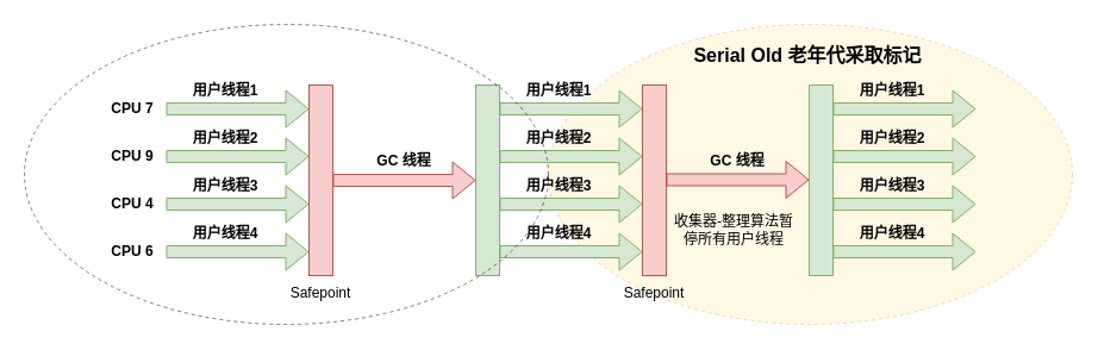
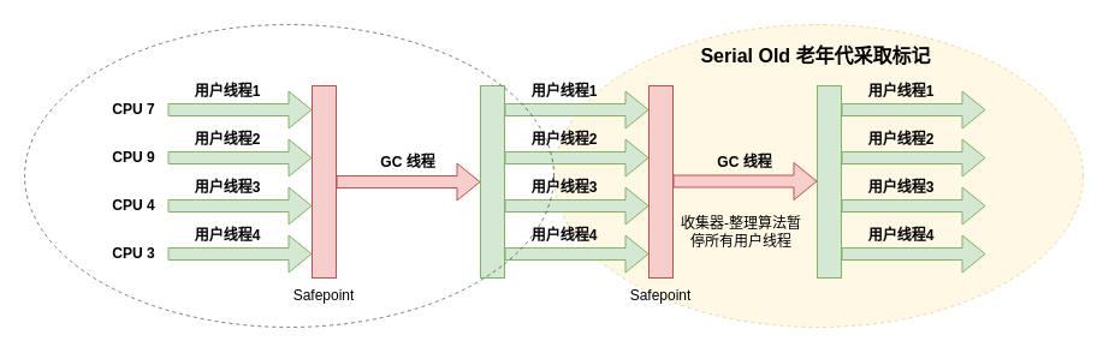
  <mxCell id="0" />
  <mxCell id="1" parent="0" />
  <mxCell id="2" value="" style="ellipse;whiteSpace=wrap;html=1;dashed=1;fillColor=#fff2cc;container=0;strokeColor=#d6b656;opacity=50;" parent="1" vertex="1"><mxGeometry x="460" y="20" width="440" height="252" as="geometry" /></mxCell>
  <mxCell id="3" value="" style="shape=flexArrow;endArrow=classic;html=1;rounded=0;fillColor=#f8cecc;strokeColor=#b85450;movable=1;resizable=1;rotatable=1;deletable=1;editable=1;locked=0;connectable=1;" parent="1" edge="1"><mxGeometry width="50" height="50" relative="1" as="geometry"><mxPoint x="279" y="151" as="sourcePoint" /><mxPoint x="399" y="151" as="targetPoint" /></mxGeometry></mxCell>
  <mxCell id="4" value="" style="rounded=0;whiteSpace=wrap;html=1;fillColor=#d5e8d4;strokeColor=#82b366;container=0;" parent="1" vertex="1"><mxGeometry x="399" y="71" width="20" height="160" as="geometry" /></mxCell>
  <mxCell id="5" value="" style="shape=flexArrow;endArrow=classic;html=1;rounded=0;fillColor=#f8cecc;strokeColor=#b85450;movable=1;resizable=1;rotatable=1;deletable=1;editable=1;locked=0;connectable=1;" parent="1" edge="1"><mxGeometry width="50" height="50" relative="1" as="geometry"><mxPoint x="559" y="150.5" as="sourcePoint" /><mxPoint x="679" y="150.5" as="targetPoint" /></mxGeometry></mxCell>
  <mxCell id="6" value="&lt;b&gt;CPU 7&lt;/b&gt;" style="text;html=1;strokeColor=none;fillColor=none;align=center;verticalAlign=middle;whiteSpace=wrap;rounded=0;container=0;" parent="1" vertex="1"><mxGeometry x="81" y="76" width="60" height="30" as="geometry" /></mxCell>
  <mxCell id="7" value="&lt;b&gt;CPU 9&lt;/b&gt;" style="text;html=1;strokeColor=none;fillColor=none;align=center;verticalAlign=middle;whiteSpace=wrap;rounded=0;container=0;" parent="1" vertex="1"><mxGeometry x="81" y="116" width="60" height="30" as="geometry" /></mxCell>
  <mxCell id="8" value="&lt;b&gt;CPU 4&lt;/b&gt;" style="text;html=1;strokeColor=none;fillColor=none;align=center;verticalAlign=middle;whiteSpace=wrap;rounded=0;container=0;" parent="1" vertex="1"><mxGeometry x="81" y="156" width="60" height="30" as="geometry" /></mxCell>
- <mxCell id="9" value="&lt;b&gt;CPU 6&lt;/b&gt;" style="text;html=1;strokeColor=none;fillColor=none;align=center;verticalAlign=middle;whiteSpace=wrap;rounded=0;container=0;" parent="1" vertex="1"><mxGeometry x="81" y="196" width="60" height="30" as="geometry" /></mxCell>
+ <mxCell id="9" value="&lt;b&gt;CPU 3&lt;/b&gt;" style="text;html=1;strokeColor=none;fillColor=none;align=center;verticalAlign=middle;whiteSpace=wrap;rounded=0;container=0;" parent="1" vertex="1"><mxGeometry x="81" y="196" width="60" height="30" as="geometry" /></mxCell>
  <mxCell id="10" value="&lt;b&gt;GC 线程&lt;/b&gt;" style="text;html=1;strokeColor=none;fillColor=none;align=center;verticalAlign=middle;whiteSpace=wrap;rounded=0;container=0;" parent="1" vertex="1"><mxGeometry x="309" y="120" width="60" height="30" as="geometry" /></mxCell>
  <mxCell id="11" value="&lt;b&gt;GC 线程&lt;/b&gt;" style="text;html=1;strokeColor=none;fillColor=none;align=center;verticalAlign=middle;whiteSpace=wrap;rounded=0;container=0;" parent="1" vertex="1"><mxGeometry x="589" y="120" width="60" height="30" as="geometry" /></mxCell>
  <mxCell id="12" value="" style="rounded=0;whiteSpace=wrap;html=1;fillColor=#d5e8d4;strokeColor=#82b366;container=0;" parent="1" vertex="1"><mxGeometry x="679" y="71" width="20" height="160" as="geometry" /></mxCell>
  <mxCell id="13" value="" style="rounded=0;whiteSpace=wrap;html=1;fillColor=#f8cecc;strokeColor=#b85450;container=0;" parent="1" vertex="1"><mxGeometry x="259" y="71" width="20" height="160" as="geometry" /></mxCell>
  <mxCell id="14" value="" style="shape=flexArrow;endArrow=classic;html=1;rounded=0;fillColor=#d5e8d4;strokeColor=#82b366;movable=1;resizable=1;rotatable=1;deletable=1;editable=1;locked=0;connectable=1;" parent="1" edge="1"><mxGeometry width="50" height="50" relative="1" as="geometry"><mxPoint x="139" y="91" as="sourcePoint" /><mxPoint x="259" y="91" as="targetPoint" /></mxGeometry></mxCell>
  <mxCell id="15" value="用户线程1" style="text;html=1;strokeColor=none;fillColor=none;align=center;verticalAlign=middle;whiteSpace=wrap;rounded=0;fontStyle=1;movable=1;resizable=1;rotatable=1;deletable=1;editable=1;locked=0;connectable=1;container=0;" parent="1" vertex="1"><mxGeometry x="159" y="61" width="60" height="30" as="geometry" /></mxCell>
  <mxCell id="16" value="" style="shape=flexArrow;endArrow=classic;html=1;rounded=0;fillColor=#d5e8d4;strokeColor=#82b366;movable=1;resizable=1;rotatable=1;deletable=1;editable=1;locked=0;connectable=1;" parent="1" edge="1"><mxGeometry width="50" height="50" relative="1" as="geometry"><mxPoint x="139" y="131" as="sourcePoint" /><mxPoint x="259" y="131" as="targetPoint" /></mxGeometry></mxCell>
  <mxCell id="17" value="用户线程2" style="text;html=1;strokeColor=none;fillColor=none;align=center;verticalAlign=middle;whiteSpace=wrap;rounded=0;fontStyle=1;movable=1;resizable=1;rotatable=1;deletable=1;editable=1;locked=0;connectable=1;container=0;" parent="1" vertex="1"><mxGeometry x="159" y="101" width="60" height="30" as="geometry" /></mxCell>
  <mxCell id="18" value="" style="shape=flexArrow;endArrow=classic;html=1;rounded=0;fillColor=#d5e8d4;strokeColor=#82b366;movable=1;resizable=1;rotatable=1;deletable=1;editable=1;locked=0;connectable=1;" parent="1" edge="1"><mxGeometry width="50" height="50" relative="1" as="geometry"><mxPoint x="139" y="171" as="sourcePoint" /><mxPoint x="259" y="171" as="targetPoint" /></mxGeometry></mxCell>
  <mxCell id="19" value="用户线程3" style="text;html=1;strokeColor=none;fillColor=none;align=center;verticalAlign=middle;whiteSpace=wrap;rounded=0;fontStyle=1;movable=1;resizable=1;rotatable=1;deletable=1;editable=1;locked=0;connectable=1;container=0;" parent="1" vertex="1"><mxGeometry x="159" y="141" width="60" height="30" as="geometry" /></mxCell>
  <mxCell id="20" value="" style="shape=flexArrow;endArrow=classic;html=1;rounded=0;fillColor=#d5e8d4;strokeColor=#82b366;movable=1;resizable=1;rotatable=1;deletable=1;editable=1;locked=0;connectable=1;" parent="1" edge="1"><mxGeometry width="50" height="50" relative="1" as="geometry"><mxPoint x="139" y="211" as="sourcePoint" /><mxPoint x="259" y="211" as="targetPoint" /></mxGeometry></mxCell>
  <mxCell id="21" value="用户线程4" style="text;html=1;strokeColor=none;fillColor=none;align=center;verticalAlign=middle;whiteSpace=wrap;rounded=0;fontStyle=1;movable=1;resizable=1;rotatable=1;deletable=1;editable=1;locked=0;connectable=1;container=0;" parent="1" vertex="1"><mxGeometry x="159" y="181" width="60" height="30" as="geometry" /></mxCell>
  <mxCell id="22" value="" style="rounded=0;whiteSpace=wrap;html=1;fillColor=#f8cecc;strokeColor=#b85450;container=0;" parent="1" vertex="1"><mxGeometry x="539" y="71" width="20" height="160" as="geometry" /></mxCell>
  <mxCell id="23" value="" style="shape=flexArrow;endArrow=classic;html=1;rounded=0;fillColor=#d5e8d4;strokeColor=#82b366;movable=1;resizable=1;rotatable=1;deletable=1;editable=1;locked=0;connectable=1;" parent="1" edge="1"><mxGeometry width="50" height="50" relative="1" as="geometry"><mxPoint x="419" y="91" as="sourcePoint" /><mxPoint x="539" y="91" as="targetPoint" /></mxGeometry></mxCell>
  <mxCell id="24" value="用户线程1" style="text;html=1;strokeColor=none;fillColor=none;align=center;verticalAlign=middle;whiteSpace=wrap;rounded=0;fontStyle=1;movable=1;resizable=1;rotatable=1;deletable=1;editable=1;locked=0;connectable=1;container=0;" parent="1" vertex="1"><mxGeometry x="439" y="61" width="60" height="30" as="geometry" /></mxCell>
  <mxCell id="25" value="" style="shape=flexArrow;endArrow=classic;html=1;rounded=0;fillColor=#d5e8d4;strokeColor=#82b366;movable=1;resizable=1;rotatable=1;deletable=1;editable=1;locked=0;connectable=1;" parent="1" edge="1"><mxGeometry width="50" height="50" relative="1" as="geometry"><mxPoint x="419" y="131" as="sourcePoint" /><mxPoint x="539" y="131" as="targetPoint" /></mxGeometry></mxCell>
  <mxCell id="26" value="用户线程2" style="text;html=1;strokeColor=none;fillColor=none;align=center;verticalAlign=middle;whiteSpace=wrap;rounded=0;fontStyle=1;movable=1;resizable=1;rotatable=1;deletable=1;editable=1;locked=0;connectable=1;container=0;" parent="1" vertex="1"><mxGeometry x="439" y="101" width="60" height="30" as="geometry" /></mxCell>
  <mxCell id="27" value="" style="shape=flexArrow;endArrow=classic;html=1;rounded=0;fillColor=#d5e8d4;strokeColor=#82b366;movable=1;resizable=1;rotatable=1;deletable=1;editable=1;locked=0;connectable=1;" parent="1" edge="1"><mxGeometry width="50" height="50" relative="1" as="geometry"><mxPoint x="419" y="171" as="sourcePoint" /><mxPoint x="539" y="171" as="targetPoint" /></mxGeometry></mxCell>
  <mxCell id="28" value="用户线程3" style="text;html=1;strokeColor=none;fillColor=none;align=center;verticalAlign=middle;whiteSpace=wrap;rounded=0;fontStyle=1;movable=1;resizable=1;rotatable=1;deletable=1;editable=1;locked=0;connectable=1;container=0;" parent="1" vertex="1"><mxGeometry x="439" y="141" width="60" height="30" as="geometry" /></mxCell>
  <mxCell id="29" value="" style="shape=flexArrow;endArrow=classic;html=1;rounded=0;fillColor=#d5e8d4;strokeColor=#82b366;movable=1;resizable=1;rotatable=1;deletable=1;editable=1;locked=0;connectable=1;" parent="1" edge="1"><mxGeometry width="50" height="50" relative="1" as="geometry"><mxPoint x="419" y="211" as="sourcePoint" /><mxPoint x="539" y="211" as="targetPoint" /></mxGeometry></mxCell>
  <mxCell id="30" value="用户线程4" style="text;html=1;strokeColor=none;fillColor=none;align=center;verticalAlign=middle;whiteSpace=wrap;rounded=0;fontStyle=1;movable=1;resizable=1;rotatable=1;deletable=1;editable=1;locked=0;connectable=1;container=0;" parent="1" vertex="1"><mxGeometry x="439" y="181" width="60" height="30" as="geometry" /></mxCell>
  <mxCell id="31" value="" style="shape=flexArrow;endArrow=classic;html=1;rounded=0;fillColor=#d5e8d4;strokeColor=#82b366;movable=1;resizable=1;rotatable=1;deletable=1;editable=1;locked=0;connectable=1;" parent="1" edge="1"><mxGeometry width="50" height="50" relative="1" as="geometry"><mxPoint x="699" y="91" as="sourcePoint" /><mxPoint x="819" y="91" as="targetPoint" /></mxGeometry></mxCell>
  <mxCell id="32" value="用户线程1" style="text;html=1;strokeColor=none;fillColor=none;align=center;verticalAlign=middle;whiteSpace=wrap;rounded=0;fontStyle=1;movable=1;resizable=1;rotatable=1;deletable=1;editable=1;locked=0;connectable=1;container=0;" parent="1" vertex="1"><mxGeometry x="719" y="61" width="60" height="30" as="geometry" /></mxCell>
  <mxCell id="33" value="Serial Old 老年代采取标记" style="text;html=1;strokeColor=none;fillColor=none;align=center;verticalAlign=middle;whiteSpace=wrap;rounded=0;fontStyle=1;fontSize=16;container=0;" parent="1" vertex="1"><mxGeometry x="545" y="31" width="266" height="30" as="geometry" /></mxCell>
  <mxCell id="34" value="收集器-整理算法暂停所有用户线程" style="text;html=1;strokeColor=none;fillColor=none;align=center;verticalAlign=middle;whiteSpace=wrap;rounded=0;container=0;" parent="1" vertex="1"><mxGeometry x="565" y="165" width="102" height="56" as="geometry" /></mxCell>
  <mxCell id="35" value="" style="shape=flexArrow;endArrow=classic;html=1;rounded=0;fillColor=#d5e8d4;strokeColor=#82b366;movable=1;resizable=1;rotatable=1;deletable=1;editable=1;locked=0;connectable=1;" parent="1" edge="1"><mxGeometry width="50" height="50" relative="1" as="geometry"><mxPoint x="699" y="131" as="sourcePoint" /><mxPoint x="819" y="131" as="targetPoint" /></mxGeometry></mxCell>
  <mxCell id="36" value="用户线程2" style="text;html=1;strokeColor=none;fillColor=none;align=center;verticalAlign=middle;whiteSpace=wrap;rounded=0;fontStyle=1;movable=1;resizable=1;rotatable=1;deletable=1;editable=1;locked=0;connectable=1;container=0;" parent="1" vertex="1"><mxGeometry x="719" y="101" width="60" height="30" as="geometry" /></mxCell>
  <mxCell id="37" value="" style="shape=flexArrow;endArrow=classic;html=1;rounded=0;fillColor=#d5e8d4;strokeColor=#82b366;movable=1;resizable=1;rotatable=1;deletable=1;editable=1;locked=0;connectable=1;" parent="1" edge="1"><mxGeometry width="50" height="50" relative="1" as="geometry"><mxPoint x="699" y="171" as="sourcePoint" /><mxPoint x="819" y="171" as="targetPoint" /></mxGeometry></mxCell>
  <mxCell id="38" value="用户线程3" style="text;html=1;strokeColor=none;fillColor=none;align=center;verticalAlign=middle;whiteSpace=wrap;rounded=0;fontStyle=1;movable=1;resizable=1;rotatable=1;deletable=1;editable=1;locked=0;connectable=1;container=0;" parent="1" vertex="1"><mxGeometry x="719" y="141" width="60" height="30" as="geometry" /></mxCell>
  <mxCell id="39" value="" style="shape=flexArrow;endArrow=classic;html=1;rounded=0;fillColor=#d5e8d4;strokeColor=#82b366;movable=1;resizable=1;rotatable=1;deletable=1;editable=1;locked=0;connectable=1;" parent="1" edge="1"><mxGeometry width="50" height="50" relative="1" as="geometry"><mxPoint x="699" y="211" as="sourcePoint" /><mxPoint x="819" y="211" as="targetPoint" /></mxGeometry></mxCell>
  <mxCell id="40" value="用户线程4" style="text;html=1;strokeColor=none;fillColor=none;align=center;verticalAlign=middle;whiteSpace=wrap;rounded=0;fontStyle=1;movable=1;resizable=1;rotatable=1;deletable=1;editable=1;locked=0;connectable=1;container=0;" parent="1" vertex="1"><mxGeometry x="719" y="181" width="60" height="30" as="geometry" /></mxCell>
  <mxCell id="41" value="Safepoint" style="text;html=1;strokeColor=none;fillColor=none;align=center;verticalAlign=middle;whiteSpace=wrap;rounded=0;" parent="1" vertex="1"><mxGeometry x="239" y="231" width="60" height="30" as="geometry" /></mxCell>
  <mxCell id="42" value="Safepoint" style="text;html=1;strokeColor=none;fillColor=none;align=center;verticalAlign=middle;whiteSpace=wrap;rounded=0;" parent="1" vertex="1"><mxGeometry x="519" y="231" width="60" height="30" as="geometry" /></mxCell>
  <mxCell id="43" value="" style="ellipse;whiteSpace=wrap;html=1;dashed=1;container=0;opacity=50;fillColor=none;" parent="1" vertex="1"><mxGeometry x="20" y="20" width="440" height="252" as="geometry" /></mxCell>
